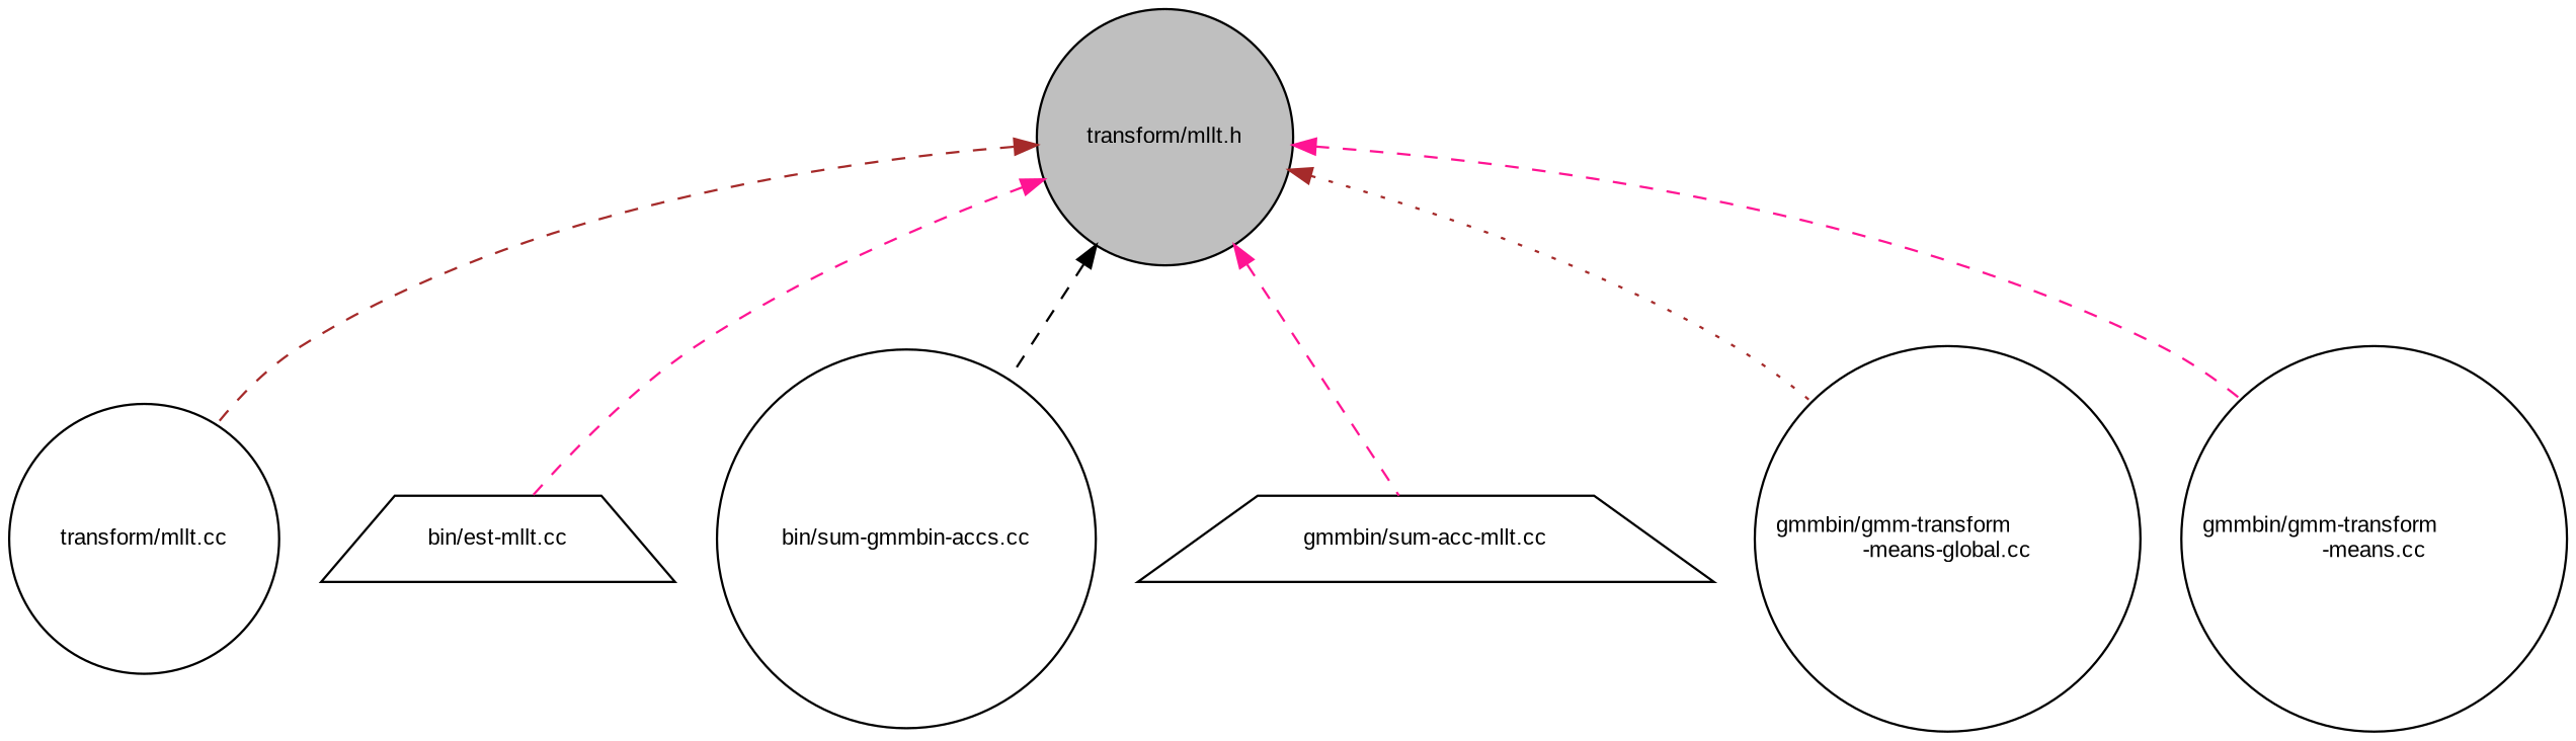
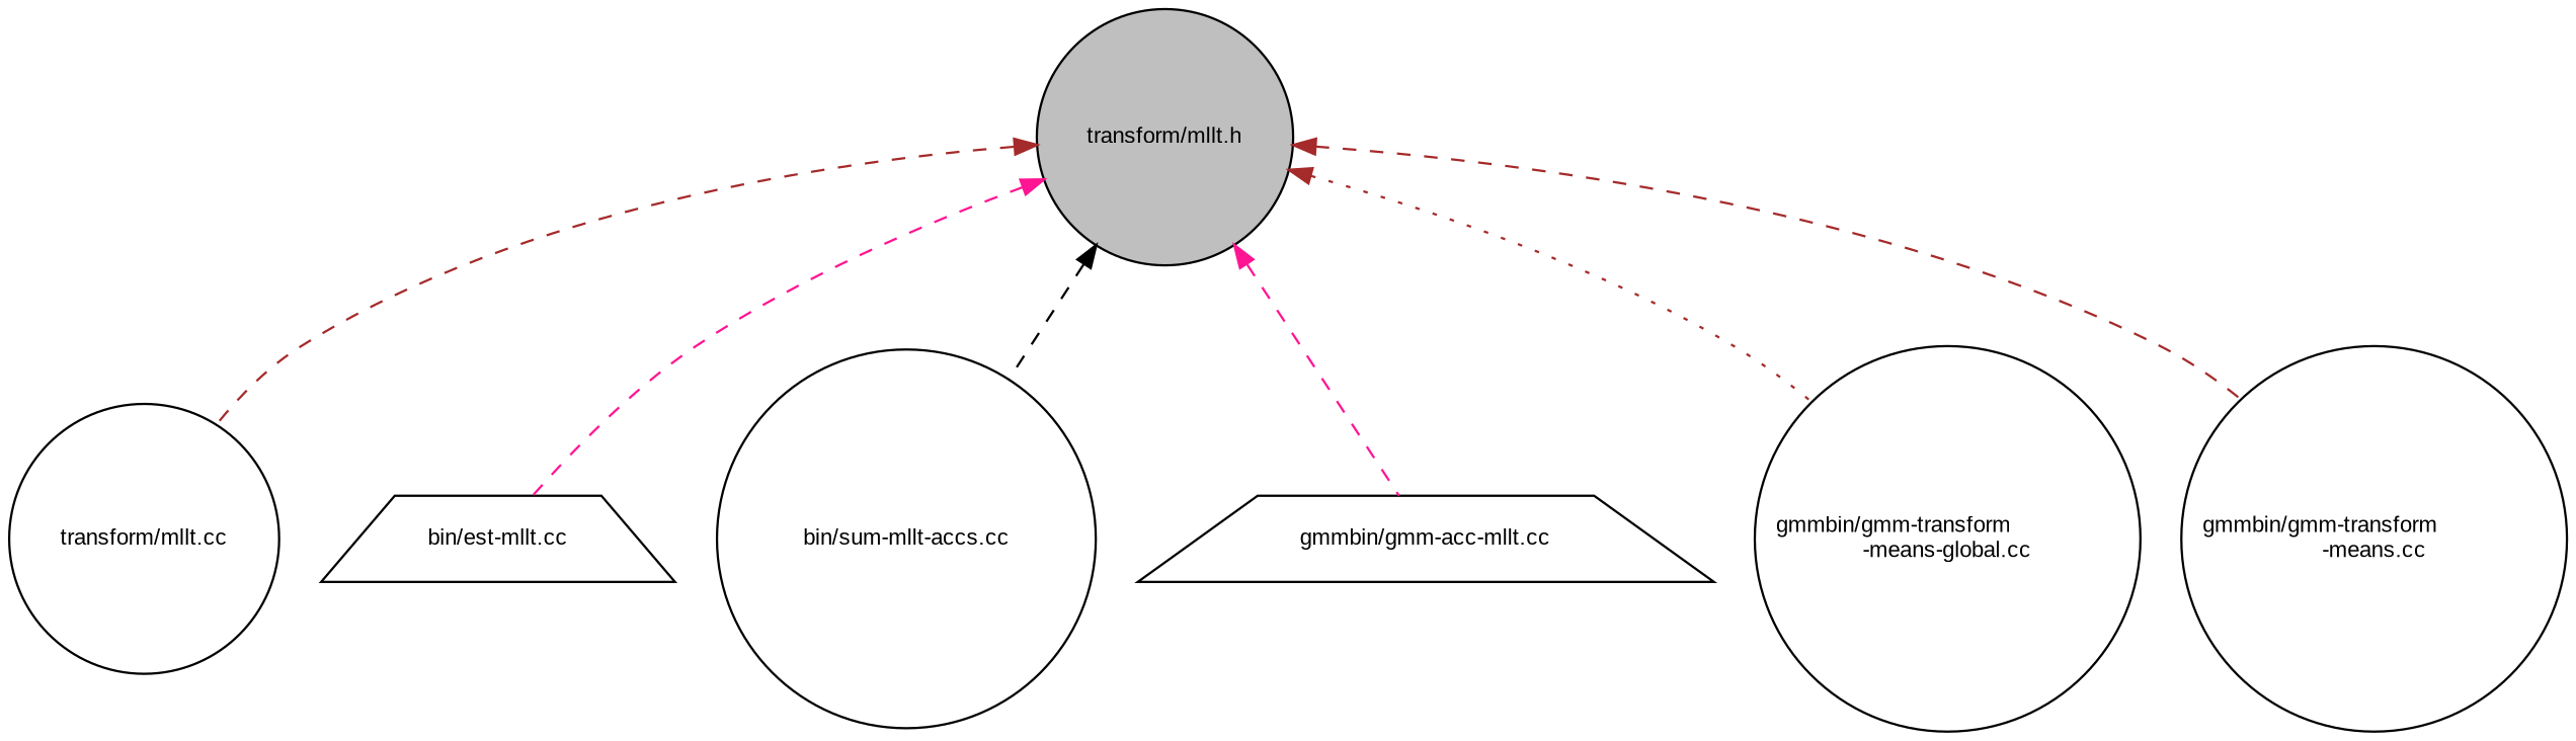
  digraph {
    fontname="Liberation Sans"
    node [color=black fillcolor=white fontname="Liberation Sans" fontsize=10 shape=circle style=filled]
    edge [color=deeppink dir=back fontname="Liberation Sans" fontsize=10 labelfontname=Helvetica labelfontsize=10 style=dashed]
    n1 [fillcolor=grey75 fontcolor=black height=0.2 label="transform/mllt.h" width=0.4]
    n2 [height=0.2 label="transform/mllt.cc" width=0.4]
    n3 [height=0.2 label="bin/est-mllt.cc" shape=trapezium width=0.4]
-   n4 [height=0.2 label="bin/sum-gmmbin-accs.cc" width=0.4]
-   n5 [height=0.2 label="gmmbin/sum-acc-mllt.cc" shape=trapezium width=0.4]
+   n4 [height=0.2 label="bin/sum-mllt-accs.cc" width=0.4]
+   n5 [height=0.2 label="gmmbin/gmm-acc-mllt.cc" shape=trapezium width=0.4]
    n6 [height=0.2 label="gmmbin/gmm-transform\l-means-global.cc" width=0.4]
    n7 [height=0.2 label="gmmbin/gmm-transform\l-means.cc" width=0.4]
    n1 -> n2 [color=brown]
    n1 -> n3
    n1 -> n4 [color=black]
    n1 -> n5
    n1 -> n6 [color=brown style=dotted]
-   n1 -> n7
+   n1 -> n7 [color=brown]
  }
